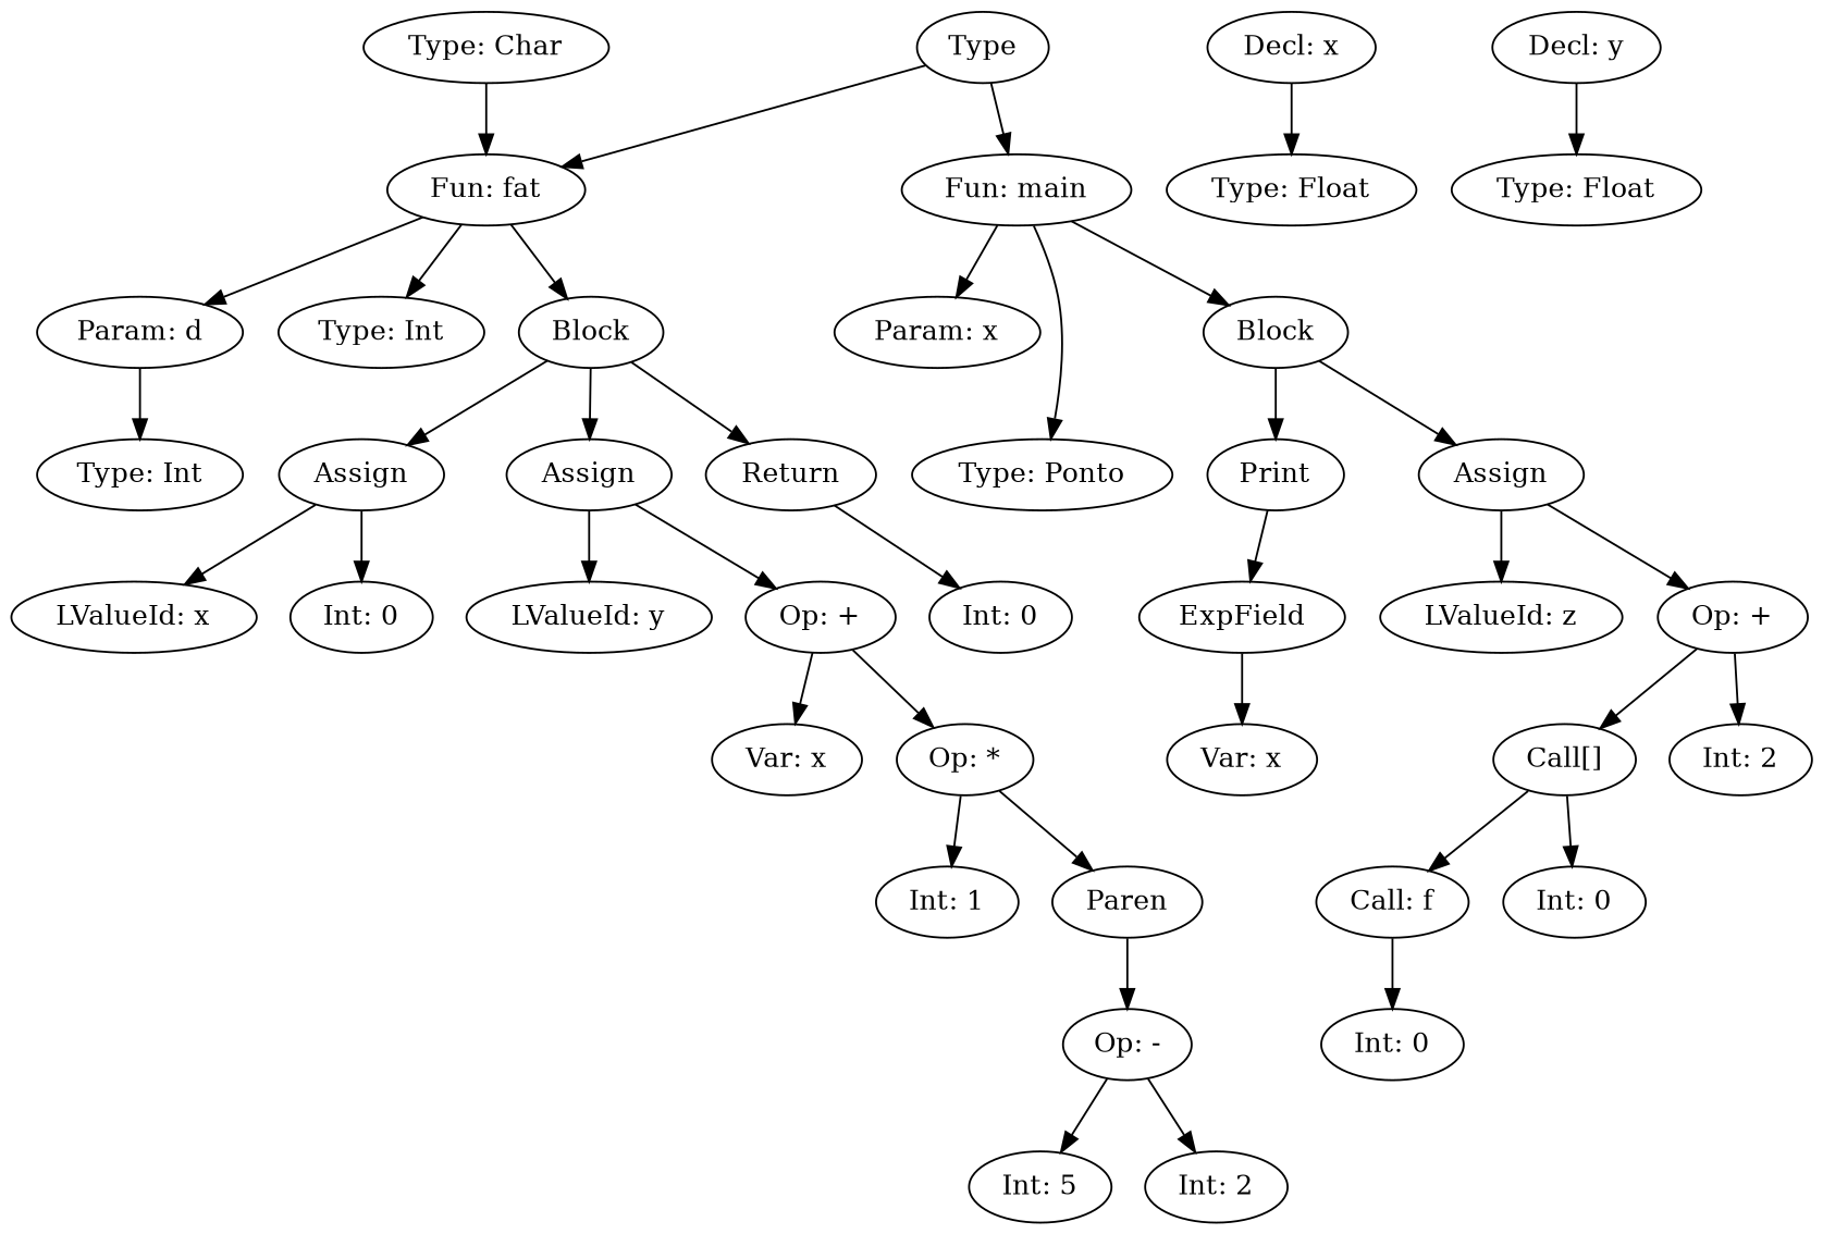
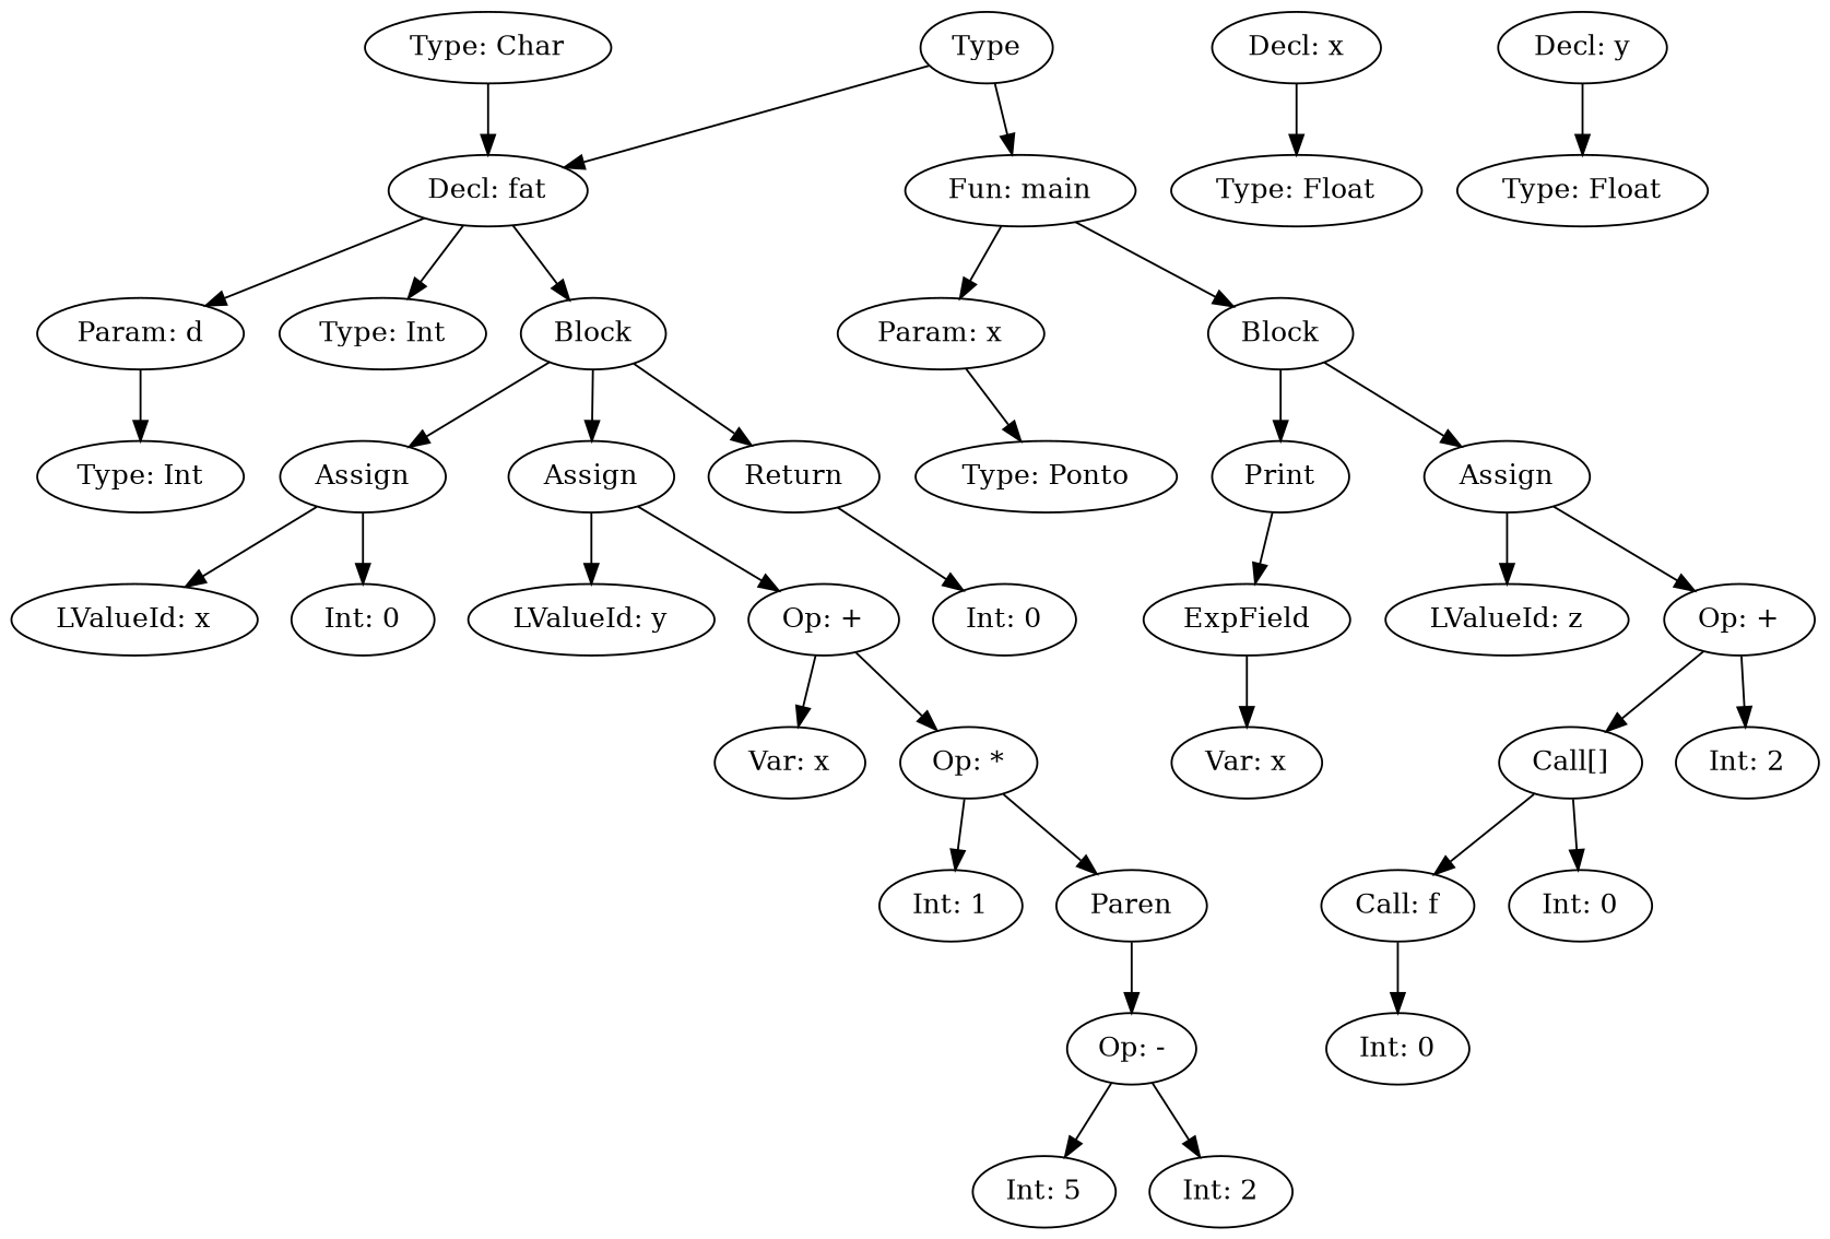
  digraph {
    n1 [label=Type]
-   n2 [label="Fun: fat"]
+   n2 [label="Decl: fat"]
    n3 [label="Fun: main"]
    n4 [label="Param: d"]
    n5 [label="Type: Int"]
    n6 [label=Block]
    n7 [label="Param: x"]
    n8 [label=Block]
    n9 [label="Decl: x"]
    n10 [label="Type: Float"]
    n11 [label="Decl: y"]
    n12 [label="Type: Float"]
    n13 [label="Type: Int"]
    n14 [label="Type: Char"]
    n15 [label=Assign]
    n16 [label=Assign]
    n17 [label=Return]
    n18 [label="LValueId: x"]
    n19 [label="Int: 0"]
    n20 [label="LValueId: y"]
    n21 [label="Op: +"]
    n22 [label="Int: 0"]
    n23 [label="Var: x"]
    n24 [label="Op: *"]
    n25 [label="Int: 1"]
    n26 [label=Paren]
    n27 [label="Op: -"]
    n28 [label="Int: 5"]
    n29 [label="Int: 2"]
    n30 [label="Type: Ponto"]
    n31 [label=Print]
    n32 [label=Assign]
    n33 [label=ExpField]
    n34 [label="LValueId: z"]
    n35 [label="Op: +"]
    n36 [label="Var: x"]
    n37 [label="Call[]"]
    n38 [label="Int: 2"]
    n39 [label="Call: f"]
    n40 [label="Int: 0"]
    n41 [label="Int: 0"]
    n1 -> n2
    n1 -> n3
    n2 -> n4
    n2 -> n5
    n2 -> n6
    n3 -> n7
    n3 -> n8
    n4 -> n13
    n6 -> n15
    n6 -> n16
    n6 -> n17
-   n3 -> n30
+   n7 -> n30
    n8 -> n31
    n8 -> n32
    n9 -> n10
    n11 -> n12
    n14 -> n2
    n15 -> n18
    n15 -> n19
    n16 -> n20
    n16 -> n21
    n17 -> n22
    n21 -> n23
    n21 -> n24
    n24 -> n25
    n24 -> n26
    n26 -> n27
    n27 -> n28
    n27 -> n29
    n31 -> n33
    n32 -> n34
    n32 -> n35
    n33 -> n36
    n35 -> n37
    n35 -> n38
    n37 -> n39
    n37 -> n40
    n39 -> n41
  }
